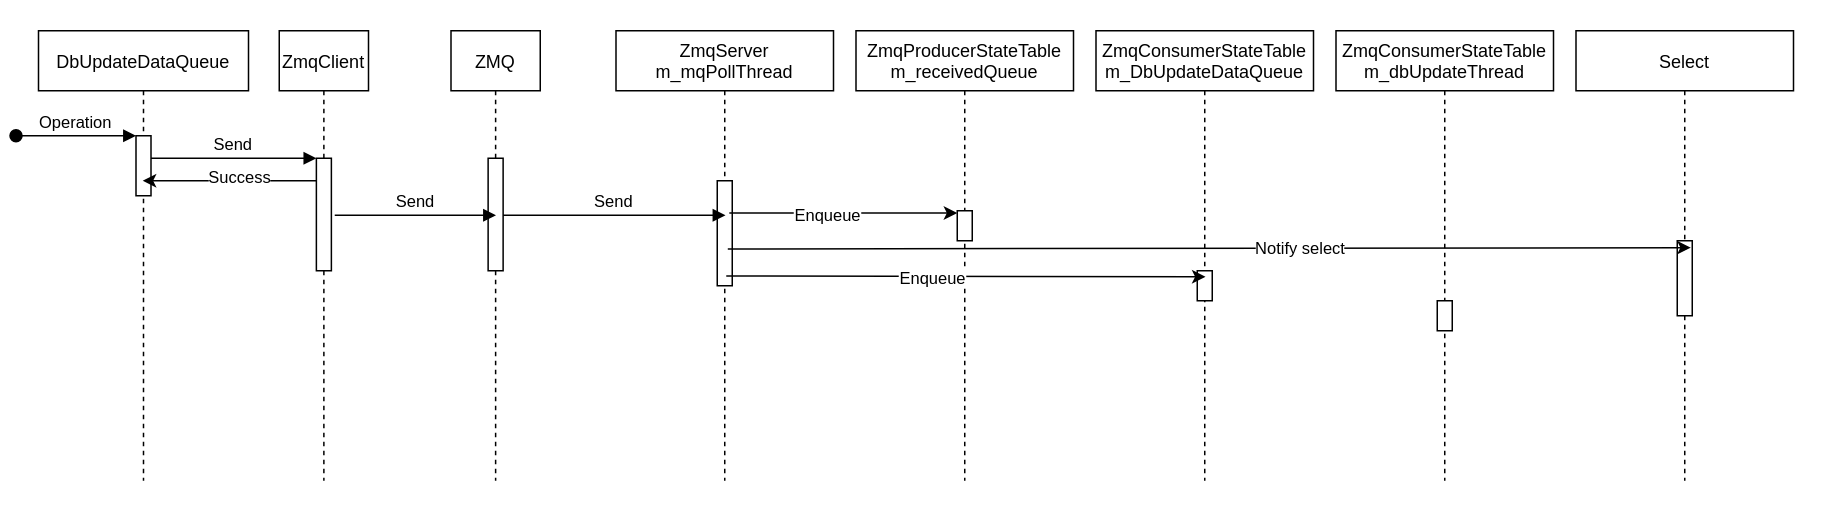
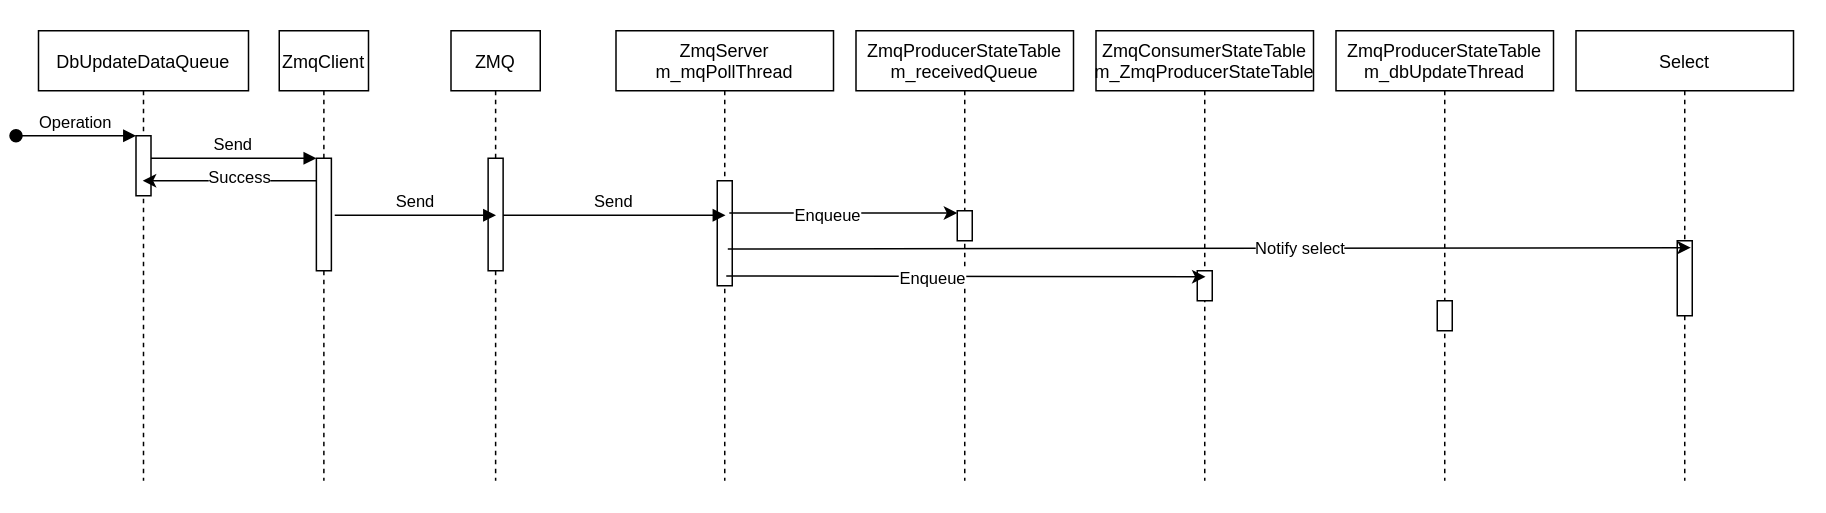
  <mxCell id="0" />
  <mxCell id="1" parent="0" />
  <mxCell id="2" value="DbUpdateDataQueue" style="shape=umlLifeline;perimeter=lifelinePerimeter;container=1;collapsible=0;recursiveResize=0;rounded=0;shadow=0;strokeWidth=1;" parent="1" vertex="1"><mxGeometry x="20" y="20" width="140" height="300" as="geometry" /></mxCell>
  <mxCell id="3" value="" style="points=[];perimeter=orthogonalPerimeter;rounded=0;shadow=0;strokeWidth=1;" parent="2" vertex="1"><mxGeometry x="65" y="70" width="10" height="40" as="geometry" /></mxCell>
  <mxCell id="4" value="Operation" style="verticalAlign=bottom;startArrow=oval;endArrow=block;startSize=8;shadow=0;strokeWidth=1;" parent="2" target="3" edge="1"><mxGeometry relative="1" as="geometry"><mxPoint x="-15" y="70" as="sourcePoint" /></mxGeometry></mxCell>
  <mxCell id="5" value="ZmqClient" style="shape=umlLifeline;perimeter=lifelinePerimeter;container=1;collapsible=0;recursiveResize=0;rounded=0;shadow=0;strokeWidth=1;" parent="1" vertex="1"><mxGeometry x="180.5" y="20" width="59.5" height="300" as="geometry" /></mxCell>
  <mxCell id="6" value="" style="points=[];perimeter=orthogonalPerimeter;rounded=0;shadow=0;strokeWidth=1;" parent="5" vertex="1"><mxGeometry x="24.75" y="85" width="10" height="75" as="geometry" /></mxCell>
  <mxCell id="7" value="Send" style="verticalAlign=bottom;endArrow=block;entryX=0;entryY=0;shadow=0;strokeWidth=1;" parent="1" source="3" target="6" edge="1"><mxGeometry relative="1" as="geometry"><mxPoint x="175" y="100" as="sourcePoint" /></mxGeometry></mxCell>
  <mxCell id="8" value="ZmqServer&#10;m_mqPollThread" style="shape=umlLifeline;perimeter=lifelinePerimeter;container=1;collapsible=0;recursiveResize=0;rounded=0;shadow=0;strokeWidth=1;" parent="1" vertex="1"><mxGeometry x="405" y="20" width="145" height="300" as="geometry" /></mxCell>
  <mxCell id="9" value="" style="points=[];perimeter=orthogonalPerimeter;rounded=0;shadow=0;strokeWidth=1;" parent="8" vertex="1"><mxGeometry x="67.5" y="100" width="10" height="70" as="geometry" /></mxCell>
  <mxCell id="10" value="" style="endArrow=classic;html=1;rounded=0;" parent="1" source="6" target="2" edge="1"><mxGeometry width="50" height="50" relative="1" as="geometry"><mxPoint x="300" y="260" as="sourcePoint" /><mxPoint x="360" y="210" as="targetPoint" /><Array as="points"><mxPoint x="190" y="120" /></Array></mxGeometry></mxCell>
  <mxCell id="11" value="Success" style="edgeLabel;html=1;align=center;verticalAlign=middle;resizable=0;points=[];" parent="10" vertex="1" connectable="0"><mxGeometry x="-0.082" y="-3" relative="1" as="geometry"><mxPoint x="1" as="offset" /></mxGeometry></mxCell>
  <mxCell id="12" value="ZmqProducerStateTable&#10;m_receivedQueue" style="shape=umlLifeline;perimeter=lifelinePerimeter;container=1;collapsible=0;recursiveResize=0;rounded=0;shadow=0;strokeWidth=1;" parent="1" vertex="1"><mxGeometry x="565" y="20" width="145" height="300" as="geometry" /></mxCell>
  <mxCell id="13" value="" style="points=[];perimeter=orthogonalPerimeter;rounded=0;shadow=0;strokeWidth=1;" parent="12" vertex="1"><mxGeometry x="67.5" y="120" width="10" height="20" as="geometry" /></mxCell>
- <mxCell id="14" value="ZmqConsumerStateTable&#10;m_DbUpdateDataQueue" style="shape=umlLifeline;perimeter=lifelinePerimeter;container=1;collapsible=0;recursiveResize=0;rounded=0;shadow=0;strokeWidth=1;" parent="1" vertex="1"><mxGeometry x="725" y="20" width="145" height="300" as="geometry" /></mxCell>
+ <mxCell id="14" value="ZmqConsumerStateTable&#10;m_ZmqProducerStateTable" style="shape=umlLifeline;perimeter=lifelinePerimeter;container=1;collapsible=0;recursiveResize=0;rounded=0;shadow=0;strokeWidth=1;" parent="1" vertex="1"><mxGeometry x="725" y="20" width="145" height="300" as="geometry" /></mxCell>
  <mxCell id="15" value="" style="points=[];perimeter=orthogonalPerimeter;rounded=0;shadow=0;strokeWidth=1;" parent="14" vertex="1"><mxGeometry x="67.5" y="160" width="10" height="20" as="geometry" /></mxCell>
- <mxCell id="16" value="ZmqConsumerStateTable&#10;m_dbUpdateThread" style="shape=umlLifeline;perimeter=lifelinePerimeter;container=1;collapsible=0;recursiveResize=0;rounded=0;shadow=0;strokeWidth=1;" parent="1" vertex="1"><mxGeometry x="885" y="20" width="145" height="300" as="geometry" /></mxCell>
+ <mxCell id="16" value="ZmqProducerStateTable&#10;m_dbUpdateThread" style="shape=umlLifeline;perimeter=lifelinePerimeter;container=1;collapsible=0;recursiveResize=0;rounded=0;shadow=0;strokeWidth=1;" parent="1" vertex="1"><mxGeometry x="885" y="20" width="145" height="300" as="geometry" /></mxCell>
  <mxCell id="17" value="" style="points=[];perimeter=orthogonalPerimeter;rounded=0;shadow=0;strokeWidth=1;" parent="16" vertex="1"><mxGeometry x="67.5" y="180" width="10" height="20" as="geometry" /></mxCell>
  <mxCell id="18" value="Select" style="shape=umlLifeline;perimeter=lifelinePerimeter;container=1;collapsible=0;recursiveResize=0;rounded=0;shadow=0;strokeWidth=1;" parent="1" vertex="1"><mxGeometry x="1045" y="20" width="145" height="300" as="geometry" /></mxCell>
  <mxCell id="19" value="" style="points=[];perimeter=orthogonalPerimeter;rounded=0;shadow=0;strokeWidth=1;" parent="18" vertex="1"><mxGeometry x="67.5" y="140" width="10" height="50" as="geometry" /></mxCell>
  <mxCell id="20" value="" style="endArrow=classic;html=1;rounded=0;exitX=0.521;exitY=0.405;exitDx=0;exitDy=0;exitPerimeter=0;" parent="1" source="8" target="13" edge="1"><mxGeometry width="50" height="50" relative="1" as="geometry"><mxPoint x="515" y="430" as="sourcePoint" /><mxPoint x="565" y="380" as="targetPoint" /></mxGeometry></mxCell>
  <mxCell id="21" value="Enqueue" style="edgeLabel;html=1;align=center;verticalAlign=middle;resizable=0;points=[];" parent="20" vertex="1" connectable="0"><mxGeometry x="-0.145" y="-1" relative="1" as="geometry"><mxPoint as="offset" /></mxGeometry></mxCell>
  <mxCell id="22" value="" style="endArrow=classic;html=1;rounded=0;exitX=0.507;exitY=0.545;exitDx=0;exitDy=0;exitPerimeter=0;" parent="1" source="8" edge="1"><mxGeometry width="50" height="50" relative="1" as="geometry"><mxPoint x="490.545" y="151.5" as="sourcePoint" /><mxPoint x="798" y="184" as="targetPoint" /></mxGeometry></mxCell>
  <mxCell id="23" value="Enqueue" style="edgeLabel;html=1;align=center;verticalAlign=middle;resizable=0;points=[];" parent="22" vertex="1" connectable="0"><mxGeometry x="-0.145" y="-1" relative="1" as="geometry"><mxPoint as="offset" /></mxGeometry></mxCell>
  <mxCell id="24" value="" style="endArrow=classic;html=1;rounded=0;exitX=0.514;exitY=0.485;exitDx=0;exitDy=0;exitPerimeter=0;entryX=0.528;entryY=0.482;entryDx=0;entryDy=0;entryPerimeter=0;" parent="1" source="8" target="18" edge="1"><mxGeometry width="50" height="50" relative="1" as="geometry"><mxPoint x="535" y="300" as="sourcePoint" /><mxPoint x="585" y="250" as="targetPoint" /></mxGeometry></mxCell>
  <mxCell id="25" value="Notify select" style="edgeLabel;html=1;align=center;verticalAlign=middle;resizable=0;points=[];" parent="24" vertex="1" connectable="0"><mxGeometry x="0.187" relative="1" as="geometry"><mxPoint as="offset" /></mxGeometry></mxCell>
  <mxCell id="26" value="ZMQ" style="shape=umlLifeline;perimeter=lifelinePerimeter;container=1;collapsible=0;recursiveResize=0;rounded=0;shadow=0;strokeWidth=1;" vertex="1" parent="1"><mxGeometry x="295" y="20" width="59.5" height="300" as="geometry" /></mxCell>
  <mxCell id="27" value="" style="points=[];perimeter=orthogonalPerimeter;rounded=0;shadow=0;strokeWidth=1;" vertex="1" parent="26"><mxGeometry x="24.75" y="85" width="10" height="75" as="geometry" /></mxCell>
  <mxCell id="28" value="Send" style="verticalAlign=bottom;endArrow=block;shadow=0;strokeWidth=1;exitX=1.225;exitY=0.507;exitDx=0;exitDy=0;exitPerimeter=0;" edge="1" parent="1" source="6"><mxGeometry relative="1" as="geometry"><mxPoint x="215" y="140" as="sourcePoint" /><mxPoint x="325" y="143" as="targetPoint" /></mxGeometry></mxCell>
  <mxCell id="29" value="Send" style="verticalAlign=bottom;endArrow=block;shadow=0;strokeWidth=1;" edge="1" parent="1" source="27"><mxGeometry relative="1" as="geometry"><mxPoint x="335" y="143" as="sourcePoint" /><mxPoint x="478" y="143" as="targetPoint" /></mxGeometry></mxCell>
